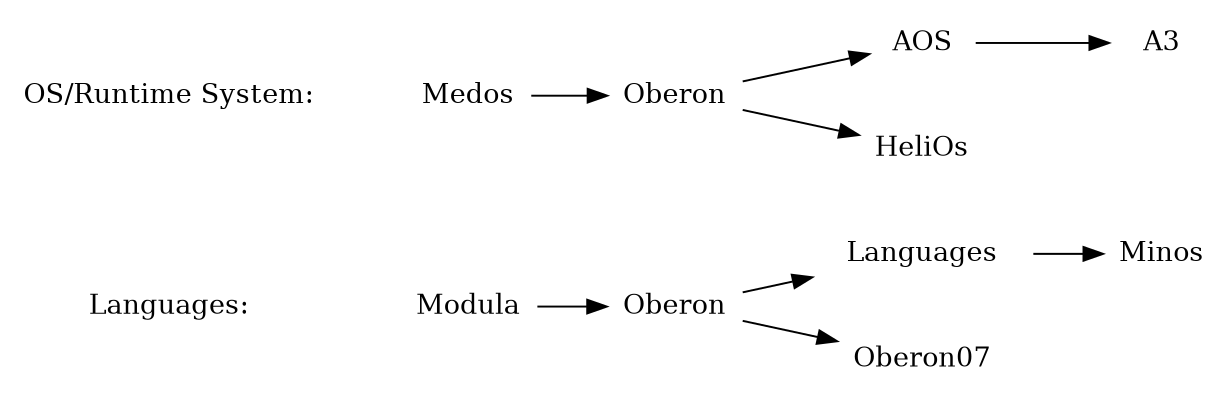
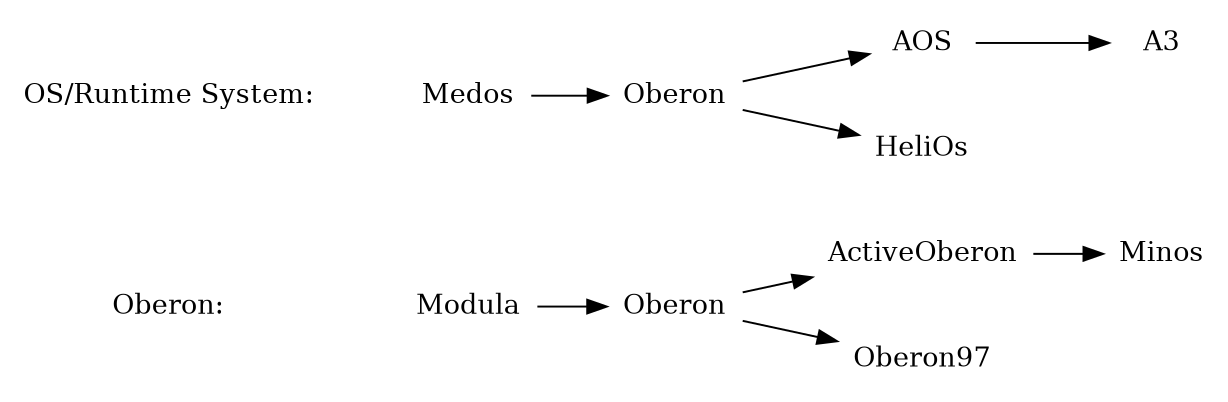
  digraph {
    rankdir=LR
    node [shape=none]
-   n1 [label="Languages:"]
+   n1 [label="Oberon:"]
    Modula
    n3 [label=Oberon]
-   ActiveOberon [label=Languages]
-   Oberon07
+   ActiveOberon
+   Oberon07 [label=Oberon97]
    Minos
    n7 [label=Oberon]
    AOS
    HeliOs
    n10 [label=A3]
    n11 [label="OS/Runtime System:"]
    Medos
    n1 -> Modula [style=invis]
    Modula -> n3
    n3 -> ActiveOberon
    n3 -> Oberon07
    ActiveOberon -> Minos
    n7 -> AOS
    n7 -> HeliOs
    AOS -> n10
    n11 -> Medos [style=invis]
    Medos -> n7
  }
